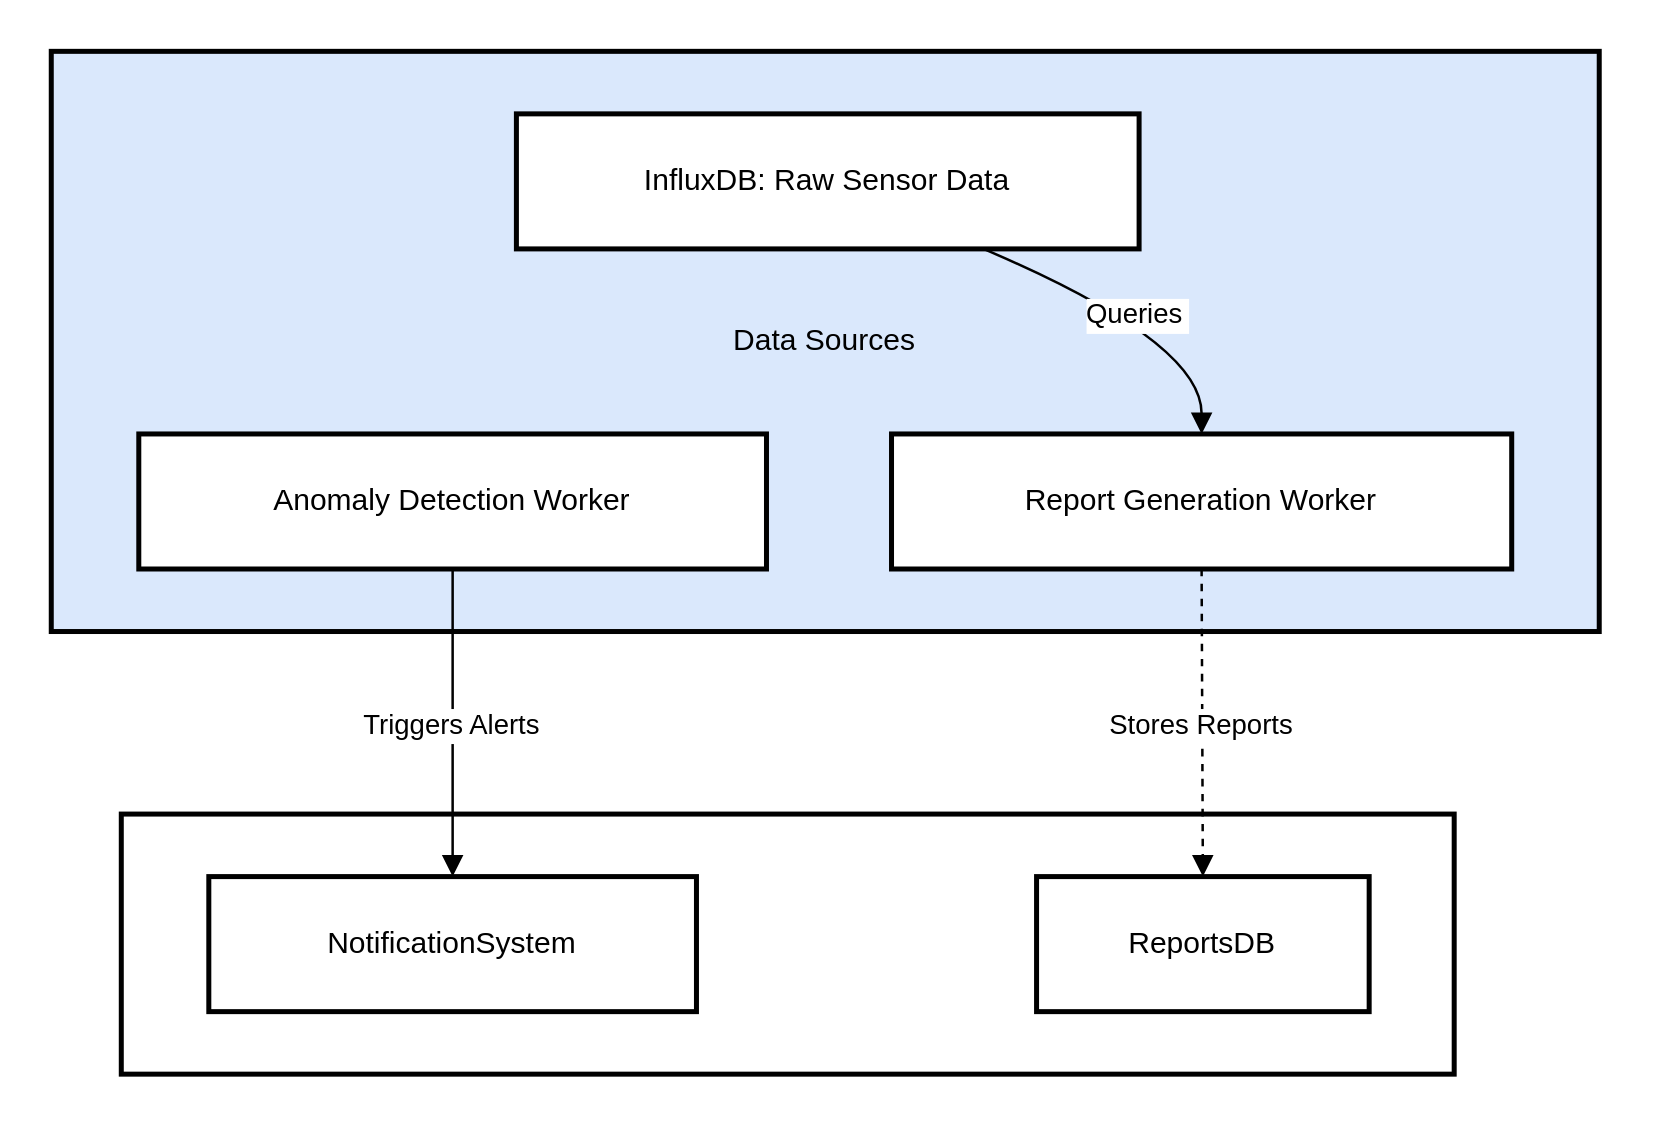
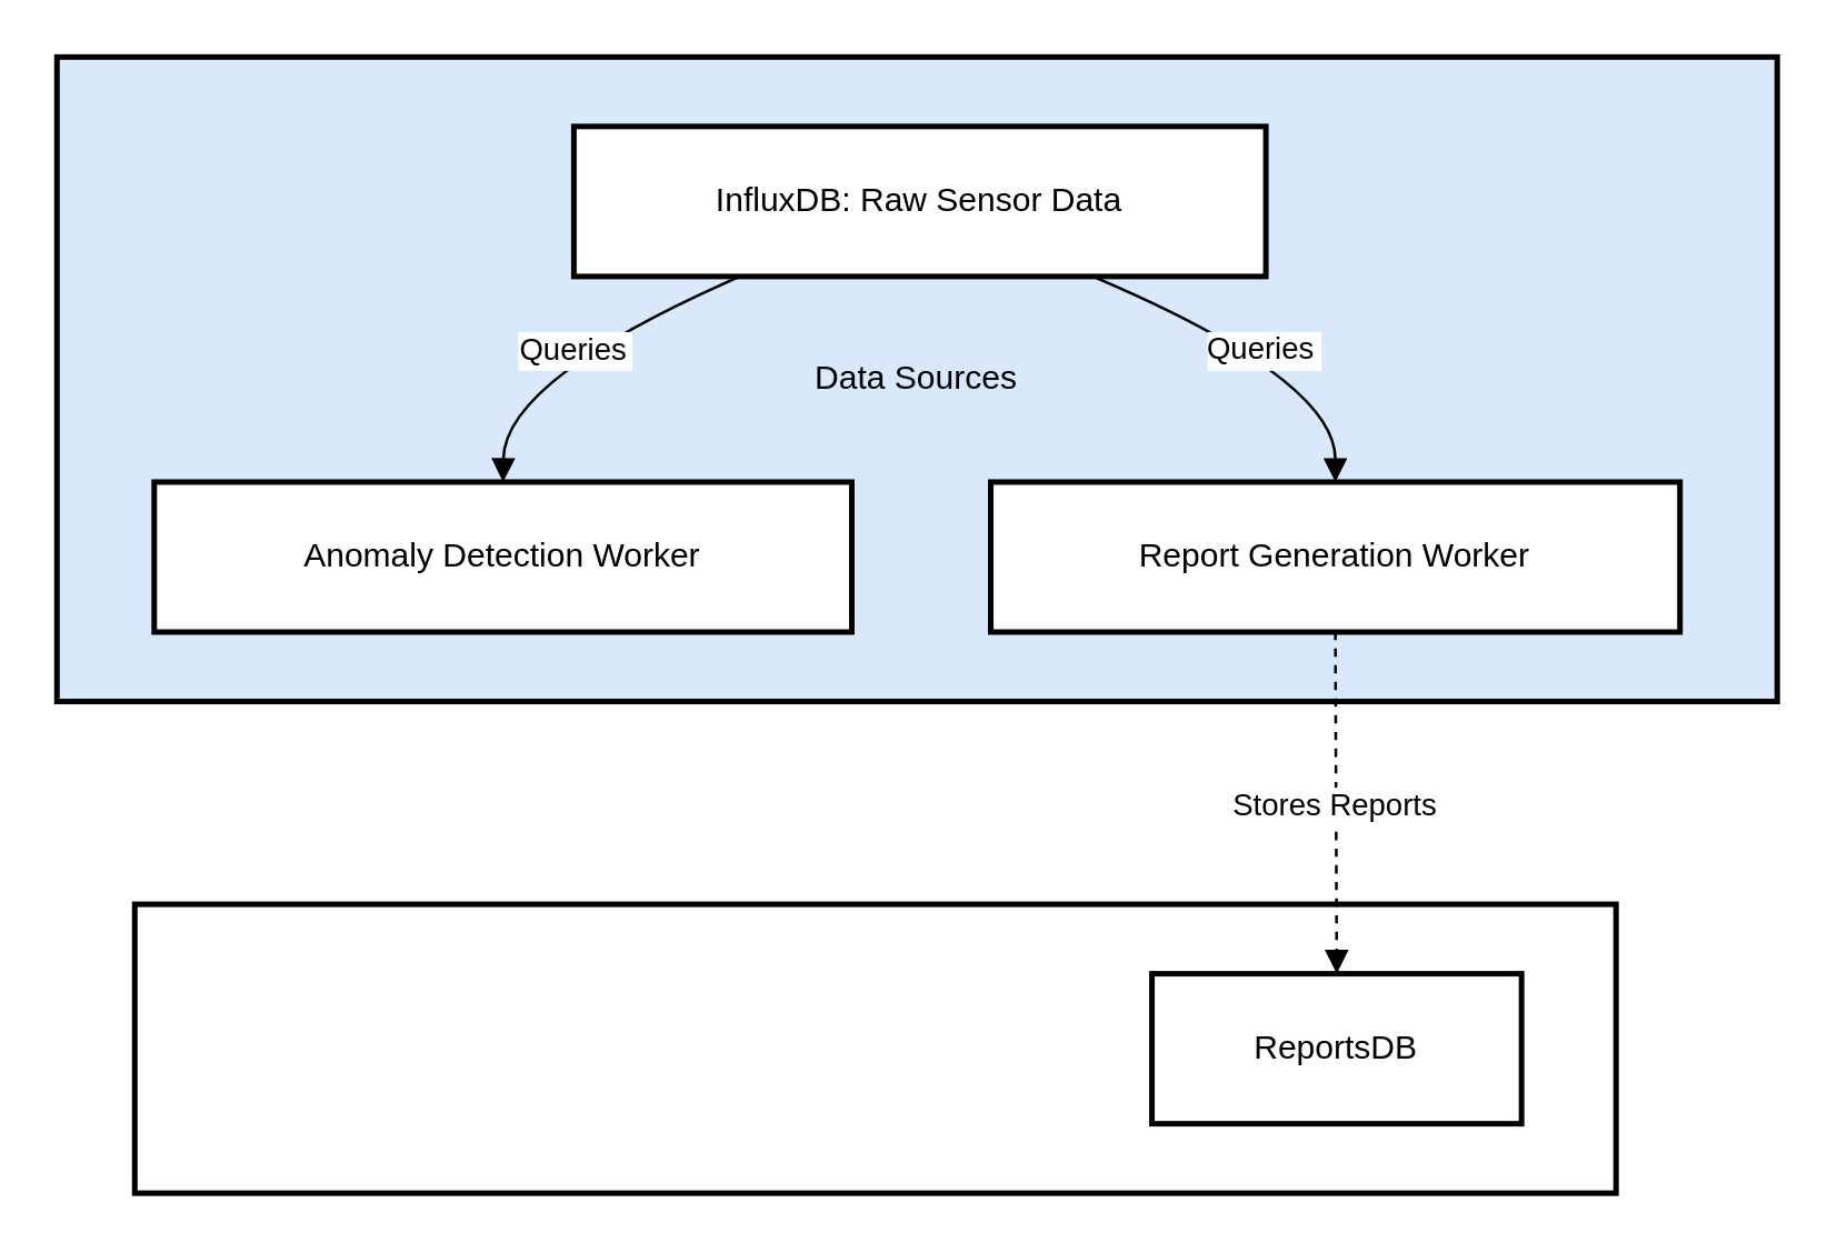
  <mxCell id="0" />
  <mxCell id="1" parent="0" />
  <mxCell id="2" value="" style="whiteSpace=wrap;strokeWidth=2;" vertex="1" parent="1"><mxGeometry x="48" y="325" width="533" height="104" as="geometry" /></mxCell>
  <mxCell id="3" value="Data Sources" style="whiteSpace=wrap;strokeWidth=2;fillColor=#dae8fc;" vertex="1" parent="1"><mxGeometry x="20" y="20" width="619" height="232" as="geometry" /></mxCell>
  <mxCell id="4" value="InfluxDB: Raw Sensor Data" style="whiteSpace=wrap;strokeWidth=2;" vertex="1" parent="1"><mxGeometry x="206" y="45" width="249" height="54" as="geometry" /></mxCell>
  <mxCell id="5" value="Anomaly Detection Worker" style="whiteSpace=wrap;strokeWidth=2;" vertex="1" parent="1"><mxGeometry x="55" y="173" width="251" height="54" as="geometry" /></mxCell>
  <mxCell id="6" value="Report Generation Worker" style="whiteSpace=wrap;strokeWidth=2;" vertex="1" parent="1"><mxGeometry x="356" y="173" width="248" height="54" as="geometry" /></mxCell>
- <mxCell id="7" value="NotificationSystem" style="whiteSpace=wrap;strokeWidth=2;" vertex="1" parent="1"><mxGeometry x="83" y="350" width="195" height="54" as="geometry" /></mxCell>
  <mxCell id="8" value="ReportsDB" style="whiteSpace=wrap;strokeWidth=2;" vertex="1" parent="1"><mxGeometry x="414" y="350" width="133" height="54" as="geometry" /></mxCell>
+ <mxCell id="9" value="Queries" style="curved=1;startArrow=none;endArrow=block;exitX=0.24;exitY=1;entryX=0.5;entryY=-0.01;rounded=0;" edge="1" parent="1" source="4" target="5"><mxGeometry relative="1" as="geometry"><Array as="points"><mxPoint x="181" y="136" /></Array></mxGeometry></mxCell>
  <mxCell id="10" value="Queries" style="curved=1;startArrow=none;endArrow=block;exitX=0.75;exitY=1;entryX=0.5;entryY=-0.01;rounded=0;" edge="1" parent="1" source="4" target="6"><mxGeometry relative="1" as="geometry"><Array as="points"><mxPoint x="480" y="136" /></Array></mxGeometry></mxCell>
- <mxCell id="11" value="Triggers Alerts" style="curved=1;startArrow=none;endArrow=block;exitX=0.5;exitY=0.99;entryX=0.5;entryY=0;rounded=0;" edge="1" parent="1" source="5" target="7"><mxGeometry relative="1" as="geometry"><Array as="points" /></mxGeometry></mxCell>
  <mxCell id="12" value="Stores Reports" style="curved=1;startArrow=none;endArrow=block;exitX=0.5;exitY=0.99;entryX=0.5;entryY=0;rounded=0;dashed=1;" edge="1" parent="1" source="6" target="8"><mxGeometry relative="1" as="geometry"><Array as="points" /></mxGeometry></mxCell>
